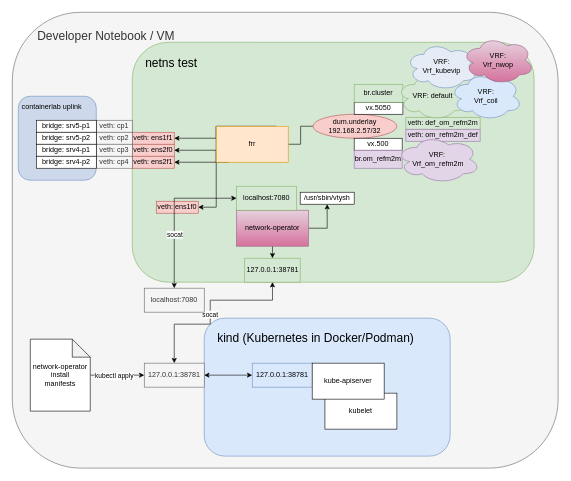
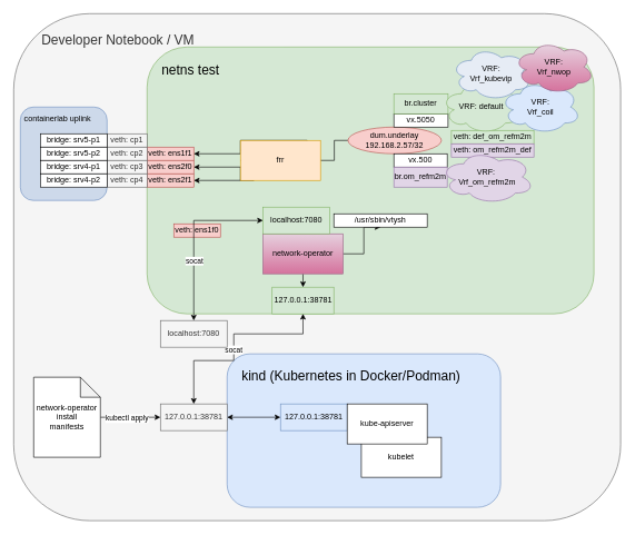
  <mxCell id="0" />
  <mxCell id="1" parent="0" />
  <mxCell id="2" value="Developer Notebook / VM" style="rounded=1;whiteSpace=wrap;html=1;fillColor=#f5f5f5;strokeColor=#666666;verticalAlign=top;align=left;spacingTop=20;fontSize=20;spacingLeft=40;fontColor=#333333;" parent="1" vertex="1"><mxGeometry x="20" y="20" width="910" height="760" as="geometry" /></mxCell>
  <mxCell id="3" value="containerlab uplink" style="rounded=1;whiteSpace=wrap;html=1;fillColor=#cdd9ea;strokeColor=#6c8ebf;align=left;verticalAlign=top;spacingTop=3;spacingLeft=4;" vertex="1" parent="1"><mxGeometry x="30" y="160" width="130" height="140" as="geometry" /></mxCell>
  <mxCell id="4" value="netns test" style="rounded=1;whiteSpace=wrap;html=1;align=left;labelPosition=center;verticalLabelPosition=middle;verticalAlign=top;spacingTop=15;spacingLeft=20;fontSize=20;fillColor=#d5e8d4;strokeColor=#82b366;" parent="1" vertex="1"><mxGeometry x="220" y="70" width="670" height="400" as="geometry" /></mxCell>
  <mxCell id="5" value="&lt;font style=&quot;font-size: 20px;&quot;&gt;kind (Kubernetes in Docker/Podman)&lt;/font&gt;" style="rounded=1;whiteSpace=wrap;html=1;align=left;labelPosition=center;verticalLabelPosition=middle;verticalAlign=top;spacingTop=15;spacingLeft=20;fillColor=#dae8fc;strokeColor=#6c8ebf;" vertex="1" parent="1"><mxGeometry x="340" y="530" width="410" height="230" as="geometry" /></mxCell>
  <mxCell id="6" value="127.0.0.1:38781" style="rounded=0;whiteSpace=wrap;html=1;fillColor=#d5e8d4;strokeColor=#82b366;" vertex="1" parent="1"><mxGeometry x="407.5" y="430" width="92.5" height="40" as="geometry" /></mxCell>
  <mxCell id="7" style="edgeStyle=orthogonalEdgeStyle;rounded=0;orthogonalLoop=1;jettySize=auto;html=1;exitX=0.5;exitY=0;exitDx=0;exitDy=0;entryX=0.5;entryY=1;entryDx=0;entryDy=0;startArrow=classic;startFill=1;" edge="1" parent="1" source="10" target="6"><mxGeometry relative="1" as="geometry"><Array as="points"><mxPoint x="290" y="540" /><mxPoint x="350" y="540" /><mxPoint x="350" y="500" /><mxPoint x="454" y="500" /></Array></mxGeometry></mxCell>
  <mxCell id="8" value="socat" style="edgeLabel;html=1;align=center;verticalAlign=middle;resizable=0;points=[];" vertex="1" connectable="0" parent="7"><mxGeometry x="-0.05" y="1" relative="1" as="geometry"><mxPoint as="offset" /></mxGeometry></mxCell>
  <mxCell id="9" style="edgeStyle=orthogonalEdgeStyle;rounded=0;orthogonalLoop=1;jettySize=auto;html=1;exitX=1;exitY=0.5;exitDx=0;exitDy=0;entryX=0;entryY=0.5;entryDx=0;entryDy=0;startArrow=classic;startFill=1;" edge="1" parent="1" source="10" target="39"><mxGeometry relative="1" as="geometry" /></mxCell>
  <mxCell id="10" value="127.0.0.1:38781" style="rounded=0;whiteSpace=wrap;html=1;fillColor=#f5f5f5;fontColor=#333333;strokeColor=#666666;" vertex="1" parent="1"><mxGeometry x="240" y="605" width="100" height="40" as="geometry" /></mxCell>
  <mxCell id="11" style="edgeStyle=orthogonalEdgeStyle;rounded=0;orthogonalLoop=1;jettySize=auto;html=1;exitX=0.5;exitY=1;exitDx=0;exitDy=0;entryX=0.5;entryY=0;entryDx=0;entryDy=0;" edge="1" parent="1" source="13" target="6"><mxGeometry relative="1" as="geometry"><mxPoint x="328.75" y="430" as="targetPoint" /><Array as="points"><mxPoint x="454" y="420" /><mxPoint x="454" y="420" /></Array></mxGeometry></mxCell>
  <mxCell id="12" style="edgeStyle=orthogonalEdgeStyle;rounded=0;orthogonalLoop=1;jettySize=auto;html=1;exitX=1;exitY=0.5;exitDx=0;exitDy=0;entryX=0.5;entryY=1;entryDx=0;entryDy=0;" edge="1" parent="1" source="13" target="22"><mxGeometry relative="1" as="geometry"><Array as="points"><mxPoint x="545" y="380" /></Array></mxGeometry></mxCell>
  <mxCell id="13" value="network-operator" style="rounded=0;whiteSpace=wrap;html=1;fillColor=#e6d0de;gradientColor=#d5739d;strokeColor=#996185;" vertex="1" parent="1"><mxGeometry x="393.75" y="350" width="120" height="60" as="geometry" /></mxCell>
  <mxCell id="14" value="veth: ens1f1" style="rounded=0;whiteSpace=wrap;html=1;fillColor=#f8cecc;strokeColor=#b85450;" vertex="1" parent="1"><mxGeometry x="220" y="220" width="70" height="20" as="geometry" /></mxCell>
  <mxCell id="15" value="veth: ens2f0" style="rounded=0;whiteSpace=wrap;html=1;fillColor=#f8cecc;strokeColor=#b85450;" vertex="1" parent="1"><mxGeometry x="220" y="240" width="70" height="20" as="geometry" /></mxCell>
- <mxCell id="16" style="edgeStyle=orthogonalEdgeStyle;rounded=0;orthogonalLoop=1;jettySize=auto;html=1;exitX=0;exitY=0;exitDx=0;exitDy=0;entryX=1;entryY=0.5;entryDx=0;entryDy=0;" edge="1" parent="1" source="21" target="24"><mxGeometry relative="1" as="geometry"><Array as="points"><mxPoint x="360" y="210" /><mxPoint x="360" y="210" /></Array></mxGeometry></mxCell>
  <mxCell id="17" style="edgeStyle=orthogonalEdgeStyle;rounded=0;orthogonalLoop=1;jettySize=auto;html=1;exitX=0;exitY=0.25;exitDx=0;exitDy=0;entryX=1;entryY=0.5;entryDx=0;entryDy=0;" edge="1" parent="1" source="21" target="14"><mxGeometry relative="1" as="geometry"><Array as="points"><mxPoint x="460" y="210" /><mxPoint x="360" y="210" /><mxPoint x="360" y="230" /></Array></mxGeometry></mxCell>
  <mxCell id="18" style="edgeStyle=orthogonalEdgeStyle;rounded=0;orthogonalLoop=1;jettySize=auto;html=1;exitX=0;exitY=0.5;exitDx=0;exitDy=0;entryX=1;entryY=0.5;entryDx=0;entryDy=0;" edge="1" parent="1" source="21" target="15"><mxGeometry relative="1" as="geometry"><Array as="points"><mxPoint x="460" y="230" /><mxPoint x="370" y="230" /><mxPoint x="370" y="250" /></Array></mxGeometry></mxCell>
  <mxCell id="19" style="edgeStyle=orthogonalEdgeStyle;rounded=0;orthogonalLoop=1;jettySize=auto;html=1;exitX=0;exitY=1;exitDx=0;exitDy=0;entryX=1;entryY=0.5;entryDx=0;entryDy=0;" edge="1" parent="1" source="21" target="23"><mxGeometry relative="1" as="geometry"><Array as="points"><mxPoint x="380" y="250" /><mxPoint x="380" y="270" /></Array></mxGeometry></mxCell>
  <mxCell id="20" style="edgeStyle=orthogonalEdgeStyle;rounded=0;orthogonalLoop=1;jettySize=auto;html=1;exitX=1;exitY=0.5;exitDx=0;exitDy=0;entryX=0;entryY=0.5;entryDx=0;entryDy=0;endArrow=none;endFill=0;" edge="1" parent="1" source="21" target="37"><mxGeometry relative="1" as="geometry" /></mxCell>
  <mxCell id="21" value="frr" style="rounded=0;whiteSpace=wrap;html=1;fillColor=#ffe6cc;strokeColor=#d79b00;" vertex="1" parent="1"><mxGeometry x="360" y="210" width="120" height="60" as="geometry" /></mxCell>
- <mxCell id="22" value="/usr/sbin/vtysh" style="rounded=0;whiteSpace=wrap;html=1;" vertex="1" parent="1"><mxGeometry x="500" y="320" width="90" height="20" as="geometry" /></mxCell>
+ <mxCell id="22" value="/usr/sbin/vtysh" style="rounded=0;whiteSpace=wrap;html=1;" vertex="1" parent="1"><mxGeometry x="500" y="320" width="140" height="20" as="geometry" /></mxCell>
  <mxCell id="23" value="veth: ens2f1" style="rounded=0;whiteSpace=wrap;html=1;fillColor=#f8cecc;strokeColor=#b85450;" vertex="1" parent="1"><mxGeometry x="220" y="260" width="70" height="20" as="geometry" /></mxCell>
  <mxCell id="24" value="veth: ens1f0" style="rounded=0;whiteSpace=wrap;html=1;fillColor=#f8cecc;strokeColor=#b85450;" vertex="1" parent="1"><mxGeometry x="260" y="335" width="70" height="20" as="geometry" /></mxCell>
  <mxCell id="25" value="localhost:7080" style="rounded=0;whiteSpace=wrap;html=1;fillColor=#d5e8d4;strokeColor=#82b366;" vertex="1" parent="1"><mxGeometry x="393.75" y="310" width="100" height="40" as="geometry" /></mxCell>
  <mxCell id="26" style="edgeStyle=orthogonalEdgeStyle;rounded=0;orthogonalLoop=1;jettySize=auto;html=1;entryX=0;entryY=0.5;entryDx=0;entryDy=0;startArrow=classic;startFill=1;" edge="1" parent="1" source="28" target="25"><mxGeometry relative="1" as="geometry"><Array as="points"><mxPoint x="290" y="330" /></Array></mxGeometry></mxCell>
  <mxCell id="27" value="socat" style="edgeLabel;html=1;align=center;verticalAlign=middle;resizable=0;points=[];" vertex="1" connectable="0" parent="26"><mxGeometry x="-0.292" relative="1" as="geometry"><mxPoint as="offset" /></mxGeometry></mxCell>
  <mxCell id="28" value="localhost:7080" style="rounded=0;whiteSpace=wrap;html=1;fillColor=#f5f5f5;fontColor=#333333;strokeColor=#666666;" vertex="1" parent="1"><mxGeometry x="240" y="480" width="100" height="40" as="geometry" /></mxCell>
  <mxCell id="29" value="veth: cp1" style="rounded=0;whiteSpace=wrap;html=1;fillColor=#f5f5f5;fontColor=#333333;strokeColor=#666666;" vertex="1" parent="1"><mxGeometry x="160" y="200" width="60" height="20" as="geometry" /></mxCell>
  <mxCell id="30" value="veth: cp2" style="rounded=0;whiteSpace=wrap;html=1;fillColor=#f5f5f5;fontColor=#333333;strokeColor=#666666;" vertex="1" parent="1"><mxGeometry x="160" y="220" width="60" height="20" as="geometry" /></mxCell>
  <mxCell id="31" value="veth: cp3" style="rounded=0;whiteSpace=wrap;html=1;fillColor=#f5f5f5;fontColor=#333333;strokeColor=#666666;" vertex="1" parent="1"><mxGeometry x="160" y="240" width="60" height="20" as="geometry" /></mxCell>
  <mxCell id="32" value="veth: cp4" style="rounded=0;whiteSpace=wrap;html=1;fillColor=#f5f5f5;fontColor=#333333;strokeColor=#666666;" vertex="1" parent="1"><mxGeometry x="160" y="260" width="60" height="20" as="geometry" /></mxCell>
  <mxCell id="33" value="bridge:&amp;nbsp;srv5-p1" style="rounded=0;whiteSpace=wrap;html=1;" vertex="1" parent="1"><mxGeometry x="60" y="200" width="100" height="20" as="geometry" /></mxCell>
  <mxCell id="34" value="bridge:&amp;nbsp;srv5-p2" style="rounded=0;whiteSpace=wrap;html=1;" vertex="1" parent="1"><mxGeometry x="60" y="220" width="100" height="20" as="geometry" /></mxCell>
  <mxCell id="35" value="bridge:&amp;nbsp;srv4-p1" style="rounded=0;whiteSpace=wrap;html=1;" vertex="1" parent="1"><mxGeometry x="60" y="240" width="100" height="20" as="geometry" /></mxCell>
  <mxCell id="36" value="bridge:&amp;nbsp;srv4-p2" style="rounded=0;whiteSpace=wrap;html=1;" vertex="1" parent="1"><mxGeometry x="60" y="260" width="100" height="20" as="geometry" /></mxCell>
  <mxCell id="37" value="dum.underlay&lt;br&gt;192.168.2.57/32" style="ellipse;whiteSpace=wrap;html=1;fillColor=#f8cecc;strokeColor=#b85450;" vertex="1" parent="1"><mxGeometry x="521.25" y="190" width="140" height="40" as="geometry" /></mxCell>
  <mxCell id="38" value="vx.5050" style="square;whiteSpace=wrap;html=1;" vertex="1" parent="1"><mxGeometry x="590" y="170" width="81.25" height="20" as="geometry" /></mxCell>
  <mxCell id="39" value="127.0.0.1:38781" style="rounded=0;whiteSpace=wrap;html=1;fillColor=#dae8fc;strokeColor=#6c8ebf;" vertex="1" parent="1"><mxGeometry x="420" y="605" width="100" height="40" as="geometry" /></mxCell>
  <mxCell id="40" value="br.cluster" style="rounded=0;whiteSpace=wrap;html=1;fillColor=#d5e8d4;strokeColor=#82b366;" vertex="1" parent="1"><mxGeometry x="590" y="140" width="81.25" height="30" as="geometry" /></mxCell>
  <mxCell id="41" value="vx.500" style="square;whiteSpace=wrap;html=1;" vertex="1" parent="1"><mxGeometry x="590" y="230" width="80" height="20" as="geometry" /></mxCell>
  <mxCell id="42" style="edgeStyle=orthogonalEdgeStyle;rounded=0;orthogonalLoop=1;jettySize=auto;html=1;entryX=0;entryY=0.5;entryDx=0;entryDy=0;" edge="1" parent="1" source="44" target="10"><mxGeometry relative="1" as="geometry" /></mxCell>
  <mxCell id="43" value="kubectl apply" style="edgeLabel;html=1;align=center;verticalAlign=middle;resizable=0;points=[];" vertex="1" connectable="0" parent="42"><mxGeometry x="-0.133" y="-1" relative="1" as="geometry"><mxPoint as="offset" /></mxGeometry></mxCell>
  <mxCell id="44" value="network-operator&lt;br&gt;install &lt;br&gt;manifests" style="shape=note;whiteSpace=wrap;html=1;backgroundOutline=1;darkOpacity=0.05;" vertex="1" parent="1"><mxGeometry x="50" y="565" width="100" height="120" as="geometry" /></mxCell>
  <mxCell id="45" value="veth: def_om_refm2m" style="rounded=0;whiteSpace=wrap;html=1;fillColor=#d5e8d4;strokeColor=#82b366;" vertex="1" parent="1"><mxGeometry x="676.25" y="195" width="123.75" height="20" as="geometry" /></mxCell>
  <mxCell id="46" value="veth: om_refm2m_def" style="rounded=0;whiteSpace=wrap;html=1;fillColor=#e1d5e7;strokeColor=#9673a6;" vertex="1" parent="1"><mxGeometry x="676.25" y="215" width="123.75" height="20" as="geometry" /></mxCell>
  <mxCell id="47" value="br.om_refm2m" style="rounded=0;whiteSpace=wrap;html=1;fillColor=#e1d5e7;strokeColor=#9673a6;" vertex="1" parent="1"><mxGeometry x="590" y="250" width="80" height="30" as="geometry" /></mxCell>
  <mxCell id="48" value="VRF:&amp;nbsp;&lt;br&gt;Vrf_om_refm2m" style="ellipse;shape=cloud;whiteSpace=wrap;html=1;fillColor=#e1d5e7;strokeColor=#9673a6;" vertex="1" parent="1"><mxGeometry x="660" y="225" width="140" height="80" as="geometry" /></mxCell>
  <mxCell id="49" value="VRF: default" style="ellipse;shape=cloud;whiteSpace=wrap;html=1;fillColor=#d5e8d4;strokeColor=#82b366;" vertex="1" parent="1"><mxGeometry x="661.25" y="120" width="120" height="80" as="geometry" /></mxCell>
  <mxCell id="50" value="VRF:&lt;br&gt;Vrf_coil" style="ellipse;shape=cloud;whiteSpace=wrap;html=1;fillColor=#dae8fc;strokeColor=#6c8ebf;" vertex="1" parent="1"><mxGeometry x="750" y="120" width="120" height="80" as="geometry" /></mxCell>
  <mxCell id="51" value="VRF:&lt;br&gt;Vrf_kubevip" style="ellipse;shape=cloud;whiteSpace=wrap;html=1;fillColor=#e6ecf5;strokeColor=#6c8ebf;" vertex="1" parent="1"><mxGeometry x="676.25" y="70" width="120" height="80" as="geometry" /></mxCell>
  <mxCell id="52" value="VRF:&lt;br&gt;Vrf_nwop" style="ellipse;shape=cloud;whiteSpace=wrap;html=1;fillColor=#e6d0de;strokeColor=#996185;gradientColor=#d5739d;" vertex="1" parent="1"><mxGeometry x="770" y="60" width="120" height="80" as="geometry" /></mxCell>
  <mxCell id="53" value="kubelet" style="rounded=0;whiteSpace=wrap;html=1;" vertex="1" parent="1"><mxGeometry x="541.25" y="655" width="120" height="60" as="geometry" /></mxCell>
  <mxCell id="54" value="kube-apiserver" style="rounded=0;whiteSpace=wrap;html=1;" vertex="1" parent="1"><mxGeometry x="520" y="605" width="120" height="60" as="geometry" /></mxCell>
